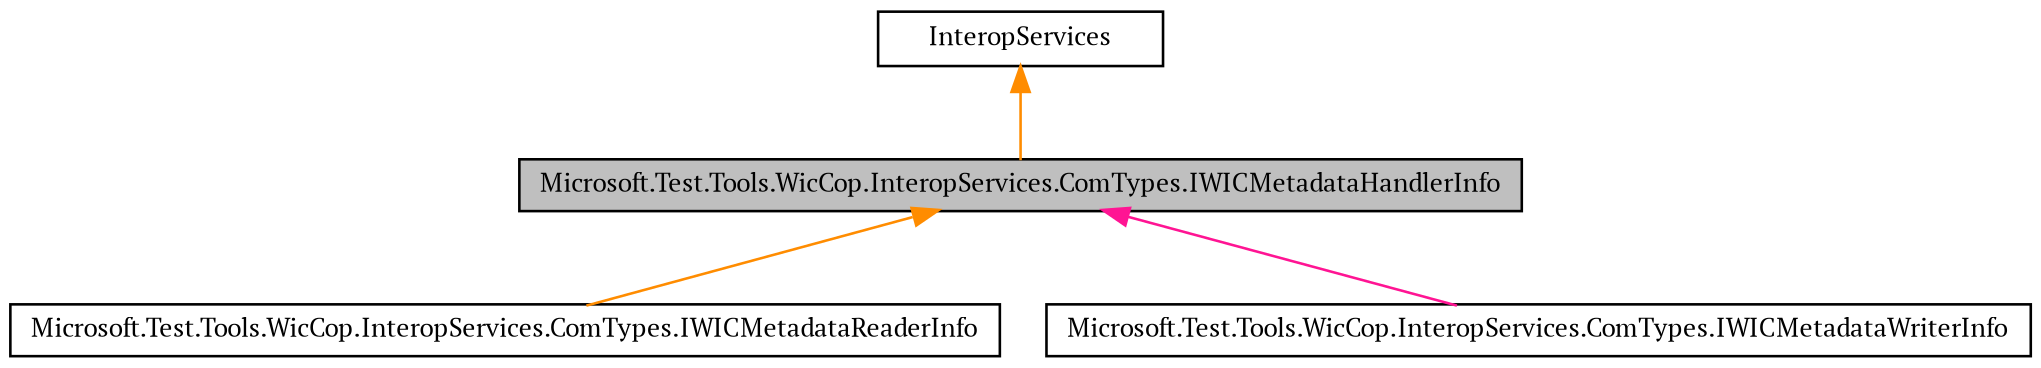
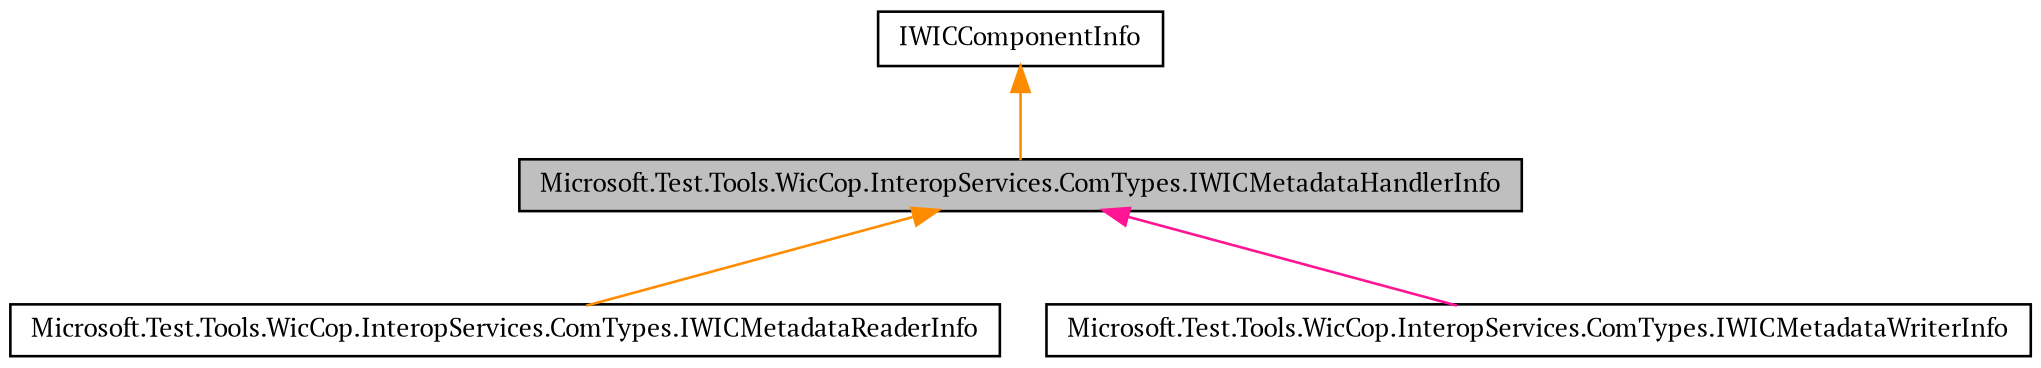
  digraph {
    rankdir=TB
    fontname="PT Serif"
    node [color=black fillcolor=white fontname="PT Serif" fontsize=10 shape=record style=filled]
    edge [color=darkorange dir=back fontname="PT Serif" fontsize=10 labelfontname=Helvetica labelfontsize=10 style=solid]
    n1 [fillcolor=grey75 fontcolor=black height=0.2 label="Microsoft.Test.Tools.WicCop.InteropServices.ComTypes.IWICMetadataHandlerInfo" width=0.4]
    n2 [height=0.2 label="Microsoft.Test.Tools.WicCop.InteropServices.ComTypes.IWICMetadataReaderInfo" width=0.4]
    n3 [height=0.2 label="Microsoft.Test.Tools.WicCop.InteropServices.ComTypes.IWICMetadataWriterInfo" width=0.4]
-   n4 [height=0.2 label=InteropServices width=0.4]
+   n4 [height=0.2 label=IWICComponentInfo width=0.4]
    n1 -> n2
    n1 -> n3 [color=deeppink]
    n4 -> n1
  }
